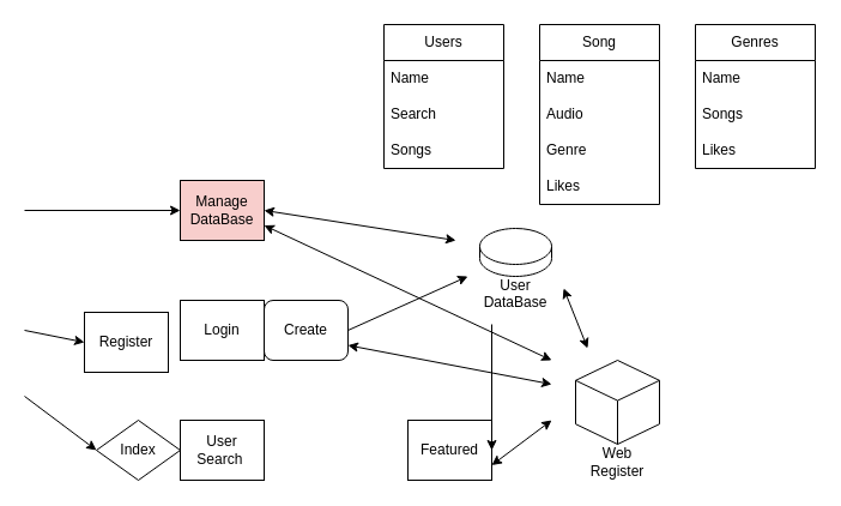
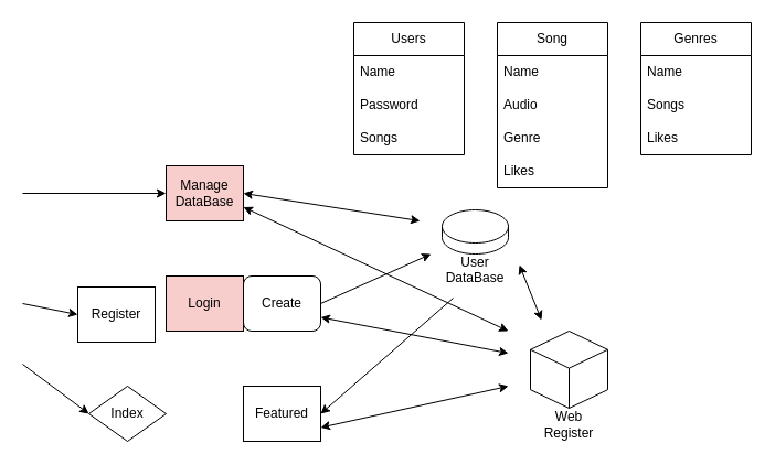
  <mxCell id="0" />
  <mxCell id="1" parent="0" />
  <mxCell id="2" value="&lt;br&gt;&lt;br&gt;&lt;br&gt;&lt;br&gt;&lt;br&gt;&lt;br&gt;&lt;br&gt;Web Register" style="html=1;whiteSpace=wrap;shape=isoCube2;backgroundOutline=1;isoAngle=15;" vertex="1" parent="1"><mxGeometry x="480" y="300" width="70" height="70" as="geometry" /></mxCell>
  <mxCell id="3" value="Register" style="rounded=0;whiteSpace=wrap;html=1;" vertex="1" parent="1"><mxGeometry x="70" y="260" width="70" height="50" as="geometry" /></mxCell>
- <mxCell id="4" value="Login" style="rounded=0;whiteSpace=wrap;html=1;" vertex="1" parent="1"><mxGeometry x="150" y="250" width="70" height="50" as="geometry" /></mxCell>
+ <mxCell id="4" value="Login" style="rounded=0;whiteSpace=wrap;html=1;fillColor=#f8cecc;" vertex="1" parent="1"><mxGeometry x="150" y="250" width="70" height="50" as="geometry" /></mxCell>
  <mxCell id="5" value="&lt;br&gt;&lt;br&gt;&lt;br&gt;User DataBase" style="shape=cylinder3;whiteSpace=wrap;html=1;boundedLbl=1;backgroundOutline=1;size=15;" vertex="1" parent="1"><mxGeometry x="400" y="190" width="60" height="40" as="geometry" /></mxCell>
  <mxCell id="6" value="Create" style="whiteSpace=wrap;html=1;rounded=1;" vertex="1" parent="1"><mxGeometry x="220" y="250" width="70" height="50" as="geometry" /></mxCell>
  <mxCell id="7" value="" style="endArrow=classic;html=1;rounded=0;exitX=1;exitY=0.5;exitDx=0;exitDy=0;" edge="1" parent="1" source="6"><mxGeometry width="50" height="50" relative="1" as="geometry"><mxPoint x="220" y="260" as="sourcePoint" /><mxPoint x="390" y="230" as="targetPoint" /></mxGeometry></mxCell>
  <mxCell id="8" value="" style="endArrow=classic;html=1;rounded=0;entryX=0;entryY=0.5;entryDx=0;entryDy=0;" edge="1" parent="1" target="3"><mxGeometry width="50" height="50" relative="1" as="geometry"><mxPoint x="20" y="275" as="sourcePoint" /><mxPoint x="270" y="210" as="targetPoint" /></mxGeometry></mxCell>
  <mxCell id="9" value="Index" style="rhombus;whiteSpace=wrap;html=1;" vertex="1" parent="1"><mxGeometry x="80" y="350" width="70" height="50" as="geometry" /></mxCell>
- <mxCell id="10" value="User Search&amp;nbsp;" style="rounded=0;whiteSpace=wrap;html=1;" vertex="1" parent="1"><mxGeometry x="150" y="350" width="70" height="50" as="geometry" /></mxCell>
- <mxCell id="11" value="Featured" style="rounded=0;whiteSpace=wrap;html=1;" vertex="1" parent="1"><mxGeometry x="340" y="350" width="70" height="50" as="geometry" /></mxCell>
+ <mxCell id="11" value="Featured" style="rounded=0;whiteSpace=wrap;html=1;" vertex="1" parent="1"><mxGeometry x="220" y="350" width="70" height="50" as="geometry" /></mxCell>
  <mxCell id="12" value="" style="endArrow=classic;html=1;rounded=0;entryX=1;entryY=0.5;entryDx=0;entryDy=0;" edge="1" parent="1" target="11"><mxGeometry width="50" height="50" relative="1" as="geometry"><mxPoint x="410" y="270" as="sourcePoint" /><mxPoint x="260" y="260" as="targetPoint" /></mxGeometry></mxCell>
  <mxCell id="13" value="" style="endArrow=classic;startArrow=classic;html=1;rounded=0;exitX=1;exitY=0.75;exitDx=0;exitDy=0;" edge="1" parent="1" source="6"><mxGeometry width="50" height="50" relative="1" as="geometry"><mxPoint x="210" y="310" as="sourcePoint" /><mxPoint x="460" y="320" as="targetPoint" /></mxGeometry></mxCell>
  <mxCell id="14" value="" style="endArrow=classic;startArrow=classic;html=1;rounded=0;exitX=1;exitY=0.75;exitDx=0;exitDy=0;" edge="1" parent="1" source="11"><mxGeometry width="50" height="50" relative="1" as="geometry"><mxPoint x="210" y="310" as="sourcePoint" /><mxPoint x="460" y="350" as="targetPoint" /></mxGeometry></mxCell>
  <mxCell id="15" value="" style="endArrow=classic;html=1;rounded=0;entryX=0;entryY=0.5;entryDx=0;entryDy=0;" edge="1" parent="1" target="9"><mxGeometry width="50" height="50" relative="1" as="geometry"><mxPoint x="20" y="330" as="sourcePoint" /><mxPoint x="260" y="260" as="targetPoint" /></mxGeometry></mxCell>
  <mxCell id="16" value="Manage DataBase" style="rounded=0;whiteSpace=wrap;html=1;fillColor=#f8cecc;" vertex="1" parent="1"><mxGeometry x="150" y="150" width="70" height="50" as="geometry" /></mxCell>
  <mxCell id="17" value="" style="endArrow=classic;startArrow=classic;html=1;rounded=0;exitX=1;exitY=0.5;exitDx=0;exitDy=0;" edge="1" parent="1" source="16"><mxGeometry width="50" height="50" relative="1" as="geometry"><mxPoint x="210" y="310" as="sourcePoint" /><mxPoint x="380" y="200" as="targetPoint" /></mxGeometry></mxCell>
  <mxCell id="18" value="" style="endArrow=classic;startArrow=classic;html=1;rounded=0;exitX=1;exitY=0.75;exitDx=0;exitDy=0;" edge="1" parent="1" source="16"><mxGeometry width="50" height="50" relative="1" as="geometry"><mxPoint x="210" y="310" as="sourcePoint" /><mxPoint x="460" y="300" as="targetPoint" /></mxGeometry></mxCell>
  <mxCell id="19" value="" style="endArrow=classic;html=1;rounded=0;entryX=0;entryY=0.5;entryDx=0;entryDy=0;" edge="1" parent="1" target="16"><mxGeometry width="50" height="50" relative="1" as="geometry"><mxPoint x="20" y="175" as="sourcePoint" /><mxPoint x="260" y="260" as="targetPoint" /></mxGeometry></mxCell>
  <mxCell id="20" value="Users" style="swimlane;fontStyle=0;childLayout=stackLayout;horizontal=1;startSize=30;horizontalStack=0;resizeParent=1;resizeParentMax=0;resizeLast=0;collapsible=1;marginBottom=0;whiteSpace=wrap;html=1;" vertex="1" parent="1"><mxGeometry x="320" y="20" width="100" height="120" as="geometry"><mxRectangle x="400" y="20" width="70" height="30" as="alternateBounds" /></mxGeometry></mxCell>
  <mxCell id="21" value="Name" style="text;strokeColor=none;fillColor=none;align=left;verticalAlign=middle;spacingLeft=4;spacingRight=4;overflow=hidden;points=[[0,0.5],[1,0.5]];portConstraint=eastwest;rotatable=0;whiteSpace=wrap;html=1;" vertex="1" parent="20"><mxGeometry y="30" width="100" height="30" as="geometry" /></mxCell>
- <mxCell id="22" value="Search" style="text;strokeColor=none;fillColor=none;align=left;verticalAlign=middle;spacingLeft=4;spacingRight=4;overflow=hidden;points=[[0,0.5],[1,0.5]];portConstraint=eastwest;rotatable=0;whiteSpace=wrap;html=1;" vertex="1" parent="20"><mxGeometry y="60" width="100" height="30" as="geometry" /></mxCell>
+ <mxCell id="22" value="Password" style="text;strokeColor=none;fillColor=none;align=left;verticalAlign=middle;spacingLeft=4;spacingRight=4;overflow=hidden;points=[[0,0.5],[1,0.5]];portConstraint=eastwest;rotatable=0;whiteSpace=wrap;html=1;" vertex="1" parent="20"><mxGeometry y="60" width="100" height="30" as="geometry" /></mxCell>
  <mxCell id="23" value="Songs" style="text;strokeColor=none;fillColor=none;align=left;verticalAlign=middle;spacingLeft=4;spacingRight=4;overflow=hidden;points=[[0,0.5],[1,0.5]];portConstraint=eastwest;rotatable=0;whiteSpace=wrap;html=1;" vertex="1" parent="20"><mxGeometry y="90" width="100" height="30" as="geometry" /></mxCell>
  <mxCell id="24" value="Genres" style="swimlane;fontStyle=0;childLayout=stackLayout;horizontal=1;startSize=30;horizontalStack=0;resizeParent=1;resizeParentMax=0;resizeLast=0;collapsible=1;marginBottom=0;whiteSpace=wrap;html=1;" vertex="1" parent="1"><mxGeometry x="580" y="20" width="100" height="120" as="geometry" /></mxCell>
  <mxCell id="25" value="Name" style="text;strokeColor=none;fillColor=none;align=left;verticalAlign=middle;spacingLeft=4;spacingRight=4;overflow=hidden;points=[[0,0.5],[1,0.5]];portConstraint=eastwest;rotatable=0;whiteSpace=wrap;html=1;" vertex="1" parent="24"><mxGeometry y="30" width="100" height="30" as="geometry" /></mxCell>
  <mxCell id="26" value="Songs" style="text;strokeColor=none;fillColor=none;align=left;verticalAlign=middle;spacingLeft=4;spacingRight=4;overflow=hidden;points=[[0,0.5],[1,0.5]];portConstraint=eastwest;rotatable=0;whiteSpace=wrap;html=1;" vertex="1" parent="24"><mxGeometry y="60" width="100" height="30" as="geometry" /></mxCell>
  <mxCell id="27" value="Likes" style="text;strokeColor=none;fillColor=none;align=left;verticalAlign=middle;spacingLeft=4;spacingRight=4;overflow=hidden;points=[[0,0.5],[1,0.5]];portConstraint=eastwest;rotatable=0;whiteSpace=wrap;html=1;" vertex="1" parent="24"><mxGeometry y="90" width="100" height="30" as="geometry" /></mxCell>
  <mxCell id="28" value="Song" style="swimlane;fontStyle=0;childLayout=stackLayout;horizontal=1;startSize=30;horizontalStack=0;resizeParent=1;resizeParentMax=0;resizeLast=0;collapsible=1;marginBottom=0;whiteSpace=wrap;html=1;" vertex="1" parent="1"><mxGeometry x="450" y="20" width="100" height="150" as="geometry" /></mxCell>
  <mxCell id="29" value="Name" style="text;strokeColor=none;fillColor=none;align=left;verticalAlign=middle;spacingLeft=4;spacingRight=4;overflow=hidden;points=[[0,0.5],[1,0.5]];portConstraint=eastwest;rotatable=0;whiteSpace=wrap;html=1;" vertex="1" parent="28"><mxGeometry y="30" width="100" height="30" as="geometry" /></mxCell>
  <mxCell id="30" value="Audio" style="text;strokeColor=none;fillColor=none;align=left;verticalAlign=middle;spacingLeft=4;spacingRight=4;overflow=hidden;points=[[0,0.5],[1,0.5]];portConstraint=eastwest;rotatable=0;whiteSpace=wrap;html=1;" vertex="1" parent="28"><mxGeometry y="60" width="100" height="30" as="geometry" /></mxCell>
  <mxCell id="31" value="Genre" style="text;strokeColor=none;fillColor=none;align=left;verticalAlign=middle;spacingLeft=4;spacingRight=4;overflow=hidden;points=[[0,0.5],[1,0.5]];portConstraint=eastwest;rotatable=0;whiteSpace=wrap;html=1;" vertex="1" parent="28"><mxGeometry y="90" width="100" height="30" as="geometry" /></mxCell>
  <mxCell id="32" value="Likes" style="text;strokeColor=none;fillColor=none;align=left;verticalAlign=middle;spacingLeft=4;spacingRight=4;overflow=hidden;points=[[0,0.5],[1,0.5]];portConstraint=eastwest;rotatable=0;whiteSpace=wrap;html=1;" vertex="1" parent="28"><mxGeometry y="120" width="100" height="30" as="geometry" /></mxCell>
  <mxCell id="33" value="" style="endArrow=classic;startArrow=classic;html=1;rounded=0;" edge="1" parent="1"><mxGeometry width="50" height="50" relative="1" as="geometry"><mxPoint x="490" y="290" as="sourcePoint" /><mxPoint x="470" y="240" as="targetPoint" /></mxGeometry></mxCell>
